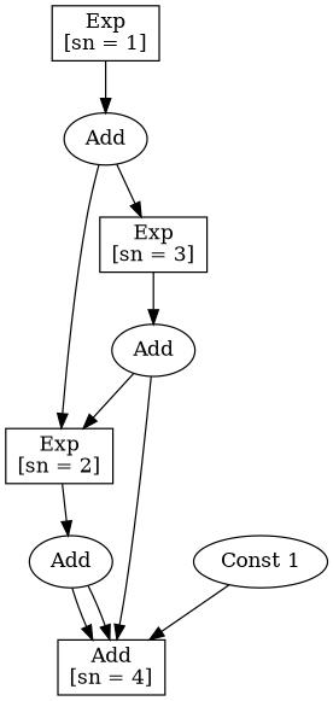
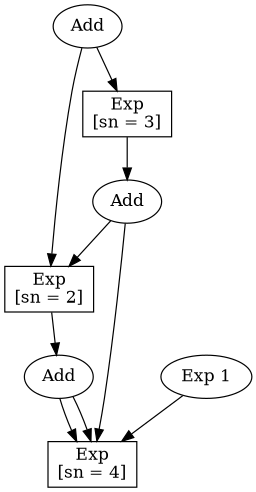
  digraph {
    node [shape=box]
-   n1 [label="Exp\n[sn = 1]"]
    n2 [label=Add shape=ellipse]
    n3 [label="Exp\n[sn = 2]"]
    n4 [label="Exp\n[sn = 3]"]
    n5 [label=Add shape=ellipse]
-   n6 [label="Add\n[sn = 4]"]
+   n6 [label="Exp\n[sn = 4]"]
    n7 [label=Add shape=ellipse]
-   n8 [label="Const 1" shape=ellipse]
-   n1 -> n2
+   n8 [label="Exp 1" shape=ellipse]
    n2 -> n3
    n2 -> n4
    n3 -> n5
    n4 -> n7
    n5 -> n6
    n5 -> n6
    n7 -> n3
    n7 -> n6
    n8 -> n6
  }
